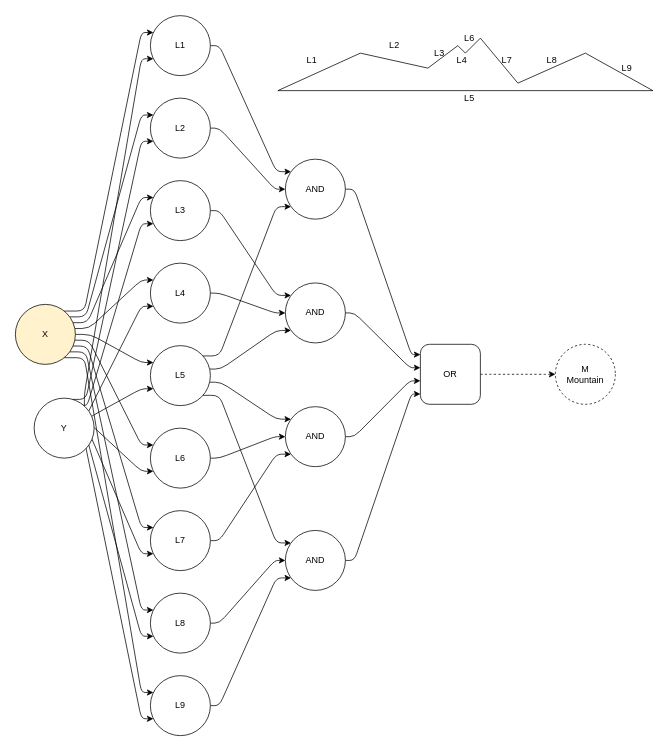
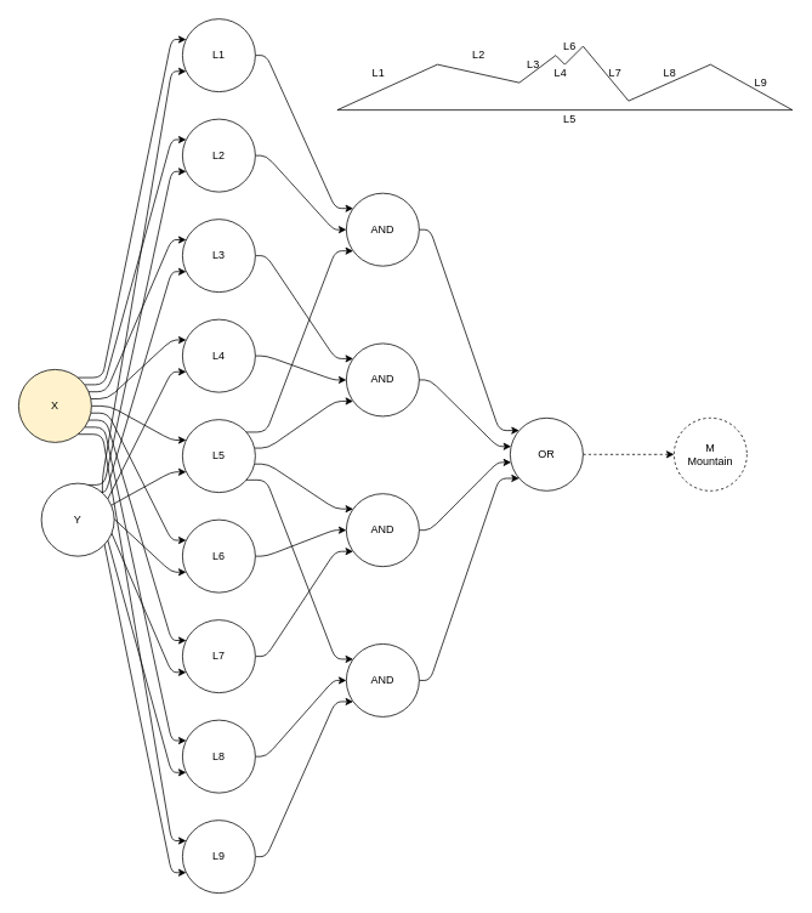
  <mxCell id="0" />
  <mxCell id="1" parent="0" />
  <mxCell id="2" style="edgeStyle=none;html=1;noEdgeStyle=1;orthogonal=1;" edge="1" parent="1" source="11" target="30"><mxGeometry relative="1" as="geometry"><Array as="points"><mxPoint x="120" y="445" /><mxPoint x="188" y="482.5" /></Array></mxGeometry></mxCell>
  <mxCell id="3" style="edgeStyle=none;html=1;noEdgeStyle=1;orthogonal=1;" edge="1" parent="1" source="11" target="23"><mxGeometry relative="1" as="geometry"><Array as="points"><mxPoint x="112" y="413.889" /><mxPoint x="188" y="42.5" /></Array></mxGeometry></mxCell>
  <mxCell id="4" style="edgeStyle=none;html=1;noEdgeStyle=1;orthogonal=1;" edge="1" parent="1" source="11" target="21"><mxGeometry relative="1" as="geometry"><Array as="points"><mxPoint x="114" y="421.667" /><mxPoint x="188" y="152.5" /></Array></mxGeometry></mxCell>
  <mxCell id="5" style="edgeStyle=none;html=1;noEdgeStyle=1;orthogonal=1;" edge="1" parent="1" source="11" target="19"><mxGeometry relative="1" as="geometry"><Array as="points"><mxPoint x="116" y="429.444" /><mxPoint x="188" y="262.5" /></Array></mxGeometry></mxCell>
  <mxCell id="6" style="edgeStyle=none;html=1;noEdgeStyle=1;orthogonal=1;" edge="1" parent="1" source="11" target="25"><mxGeometry relative="1" as="geometry"><Array as="points"><mxPoint x="118" y="437.222" /><mxPoint x="188" y="372.5" /></Array></mxGeometry></mxCell>
  <mxCell id="7" style="edgeStyle=none;html=1;noEdgeStyle=1;orthogonal=1;" edge="1" parent="1" source="11" target="15"><mxGeometry relative="1" as="geometry"><Array as="points"><mxPoint x="118" y="452.778" /><mxPoint x="188" y="592.5" /></Array></mxGeometry></mxCell>
  <mxCell id="8" style="edgeStyle=none;html=1;noEdgeStyle=1;orthogonal=1;" edge="1" parent="1" source="11" target="17"><mxGeometry relative="1" as="geometry"><Array as="points"><mxPoint x="116" y="460.556" /><mxPoint x="188" y="702.5" /></Array></mxGeometry></mxCell>
  <mxCell id="9" style="edgeStyle=none;html=1;noEdgeStyle=1;orthogonal=1;" edge="1" parent="1" source="11" target="13"><mxGeometry relative="1" as="geometry"><Array as="points"><mxPoint x="114" y="468.333" /><mxPoint x="188" y="812.5" /></Array></mxGeometry></mxCell>
  <mxCell id="10" style="edgeStyle=none;html=1;noEdgeStyle=1;orthogonal=1;" edge="1" parent="1" source="11" target="42"><mxGeometry relative="1" as="geometry"><Array as="points"><mxPoint x="112" y="476.111" /><mxPoint x="188" y="922.5" /></Array></mxGeometry></mxCell>
  <mxCell id="11" value="X" style="ellipse;whiteSpace=wrap;html=1;aspect=fixed;fillColor=#fff2cc;" vertex="1" parent="1"><mxGeometry y="405" width="80" height="80" as="geometry" x="20" /></mxCell>
  <mxCell id="12" style="edgeStyle=none;html=1;noEdgeStyle=1;orthogonal=1;" edge="1" parent="1" source="13" target="50"><mxGeometry relative="1" as="geometry"><Array as="points"><mxPoint x="292" y="830" /><mxPoint x="366" y="746.4" /></Array></mxGeometry></mxCell>
  <mxCell id="13" value="L8" style="ellipse;whiteSpace=wrap;html=1;aspect=fixed;" vertex="1" parent="1"><mxGeometry x="200" y="790" width="80" height="80" as="geometry" /></mxCell>
  <mxCell id="14" style="edgeStyle=none;html=1;noEdgeStyle=1;orthogonal=1;" edge="1" parent="1" source="15" target="46"><mxGeometry relative="1" as="geometry"><Array as="points"><mxPoint x="292" y="610" /><mxPoint x="366" y="581.4" /></Array></mxGeometry></mxCell>
  <mxCell id="15" value="L6" style="ellipse;whiteSpace=wrap;html=1;aspect=fixed;" vertex="1" parent="1"><mxGeometry x="200" y="570" width="80" height="80" as="geometry" /></mxCell>
  <mxCell id="16" style="edgeStyle=none;html=1;noEdgeStyle=1;orthogonal=1;" edge="1" parent="1" source="17" target="46"><mxGeometry relative="1" as="geometry"><Array as="points"><mxPoint x="292" y="720" /><mxPoint x="368" y="604.733" /></Array></mxGeometry></mxCell>
  <mxCell id="17" value="L7" style="ellipse;whiteSpace=wrap;html=1;aspect=fixed;" vertex="1" parent="1"><mxGeometry x="200" y="680" width="80" height="80" as="geometry" /></mxCell>
  <mxCell id="18" style="edgeStyle=none;html=1;noEdgeStyle=1;orthogonal=1;" edge="1" parent="1" source="19" target="48"><mxGeometry relative="1" as="geometry"><Array as="points"><mxPoint x="292" y="280" /><mxPoint x="368" y="393.067" /></Array></mxGeometry></mxCell>
  <mxCell id="19" value="L3" style="ellipse;whiteSpace=wrap;html=1;aspect=fixed;" vertex="1" parent="1"><mxGeometry x="200" y="240" width="80" height="80" as="geometry" /></mxCell>
  <mxCell id="20" style="edgeStyle=none;html=1;noEdgeStyle=1;orthogonal=1;" edge="1" parent="1" source="21" target="44"><mxGeometry relative="1" as="geometry"><Array as="points"><mxPoint x="292" y="170" /><mxPoint x="366" y="251.4" /></Array></mxGeometry></mxCell>
  <mxCell id="21" value="L2" style="ellipse;whiteSpace=wrap;html=1;aspect=fixed;" vertex="1" parent="1"><mxGeometry x="200" y="130" width="80" height="80" as="geometry" /></mxCell>
  <mxCell id="22" style="edgeStyle=none;html=1;noEdgeStyle=1;orthogonal=1;" edge="1" parent="1" source="23" target="44"><mxGeometry relative="1" as="geometry"><Array as="points"><mxPoint x="292" y="60" /><mxPoint x="368" y="228.067" /></Array></mxGeometry></mxCell>
  <mxCell id="23" value="L1" style="ellipse;whiteSpace=wrap;html=1;aspect=fixed;" vertex="1" parent="1"><mxGeometry x="200" width="80" height="80" as="geometry" y="20" /></mxCell>
  <mxCell id="24" style="edgeStyle=none;html=1;noEdgeStyle=1;orthogonal=1;" edge="1" parent="1" source="25" target="48"><mxGeometry relative="1" as="geometry"><Array as="points"><mxPoint x="292" y="390" /><mxPoint x="366" y="416.4" /></Array></mxGeometry></mxCell>
  <mxCell id="25" value="L4" style="ellipse;whiteSpace=wrap;html=1;aspect=fixed;" vertex="1" parent="1"><mxGeometry x="200" y="350" width="80" height="80" as="geometry" /></mxCell>
  <mxCell id="26" style="edgeStyle=none;html=1;noEdgeStyle=1;orthogonal=1;" edge="1" parent="1" source="30" target="44"><mxGeometry relative="1" as="geometry"><Array as="points"><mxPoint x="292" y="473.75" /><mxPoint x="368" y="274.733" /></Array></mxGeometry></mxCell>
  <mxCell id="27" style="edgeStyle=none;html=1;noEdgeStyle=1;orthogonal=1;" edge="1" parent="1" source="30" target="48"><mxGeometry relative="1" as="geometry"><Array as="points"><mxPoint x="294" y="491.25" /><mxPoint x="368" y="439.733" /></Array></mxGeometry></mxCell>
  <mxCell id="28" style="edgeStyle=none;html=1;noEdgeStyle=1;orthogonal=1;" edge="1" parent="1" source="30" target="46"><mxGeometry relative="1" as="geometry"><Array as="points"><mxPoint x="294" y="508.75" /><mxPoint x="368" y="558.067" /></Array></mxGeometry></mxCell>
  <mxCell id="29" style="edgeStyle=none;html=1;noEdgeStyle=1;orthogonal=1;" edge="1" parent="1" source="30" target="50"><mxGeometry relative="1" as="geometry"><Array as="points"><mxPoint x="292" y="526.25" /><mxPoint x="368" y="723.067" /></Array></mxGeometry></mxCell>
  <mxCell id="30" value="L5" style="ellipse;whiteSpace=wrap;html=1;aspect=fixed;" vertex="1" parent="1"><mxGeometry x="200" y="460" width="80" height="80" as="geometry" /></mxCell>
  <mxCell id="31" style="edgeStyle=none;html=1;noEdgeStyle=1;orthogonal=1;" edge="1" parent="1" source="40" target="30"><mxGeometry relative="1" as="geometry"><Array as="points"><mxPoint x="120" y="555" /><mxPoint x="188" y="517.5" /></Array></mxGeometry></mxCell>
  <mxCell id="32" style="edgeStyle=none;html=1;noEdgeStyle=1;orthogonal=1;" edge="1" parent="1" source="40" target="23"><mxGeometry relative="1" as="geometry"><Array as="points"><mxPoint x="112" y="523.889" /><mxPoint x="188" y="77.5" /></Array></mxGeometry></mxCell>
  <mxCell id="33" style="edgeStyle=none;html=1;noEdgeStyle=1;orthogonal=1;" edge="1" parent="1" source="40" target="21"><mxGeometry relative="1" as="geometry"><Array as="points"><mxPoint x="114" y="531.667" /><mxPoint x="188" y="187.5" /></Array></mxGeometry></mxCell>
  <mxCell id="34" style="edgeStyle=none;html=1;noEdgeStyle=1;orthogonal=1;" edge="1" parent="1" source="40" target="19"><mxGeometry relative="1" as="geometry"><Array as="points"><mxPoint x="116" y="539.444" /><mxPoint x="188" y="297.5" /></Array></mxGeometry></mxCell>
  <mxCell id="35" style="edgeStyle=none;html=1;noEdgeStyle=1;orthogonal=1;" edge="1" parent="1" source="40" target="25"><mxGeometry relative="1" as="geometry"><Array as="points"><mxPoint x="118" y="547.222" /><mxPoint x="188" y="407.5" /></Array></mxGeometry></mxCell>
  <mxCell id="36" style="edgeStyle=none;html=1;noEdgeStyle=1;orthogonal=1;" edge="1" parent="1" source="40" target="15"><mxGeometry relative="1" as="geometry"><Array as="points"><mxPoint x="118" y="562.778" /><mxPoint x="188" y="627.5" /></Array></mxGeometry></mxCell>
  <mxCell id="37" style="edgeStyle=none;html=1;noEdgeStyle=1;orthogonal=1;" edge="1" parent="1" source="40" target="17"><mxGeometry relative="1" as="geometry"><Array as="points"><mxPoint x="116" y="570.556" /><mxPoint x="188" y="737.5" /></Array></mxGeometry></mxCell>
  <mxCell id="38" style="edgeStyle=none;html=1;noEdgeStyle=1;orthogonal=1;" edge="1" parent="1" source="40" target="13"><mxGeometry relative="1" as="geometry"><Array as="points"><mxPoint x="114" y="578.333" /><mxPoint x="188" y="847.5" /></Array></mxGeometry></mxCell>
  <mxCell id="39" style="edgeStyle=none;html=1;noEdgeStyle=1;orthogonal=1;" edge="1" parent="1" source="40" target="42"><mxGeometry relative="1" as="geometry"><Array as="points"><mxPoint x="112" y="586.111" /><mxPoint x="188" y="957.5" /></Array></mxGeometry></mxCell>
  <mxCell id="40" value="Y" style="ellipse;whiteSpace=wrap;html=1;aspect=fixed;" vertex="1" parent="1"><mxGeometry x="45" y="530" width="80" height="80" as="geometry" /></mxCell>
  <mxCell id="41" style="edgeStyle=none;html=1;noEdgeStyle=1;orthogonal=1;" edge="1" parent="1" source="42" target="50"><mxGeometry relative="1" as="geometry"><Array as="points"><mxPoint x="292" y="940" /><mxPoint x="368" y="769.733" /></Array></mxGeometry></mxCell>
  <mxCell id="42" value="L9" style="ellipse;whiteSpace=wrap;html=1;aspect=fixed;" vertex="1" parent="1"><mxGeometry x="200" y="900" width="80" height="80" as="geometry" /></mxCell>
  <mxCell id="43" style="edgeStyle=none;html=1;noEdgeStyle=1;orthogonal=1;" edge="1" parent="1" source="44" target="52"><mxGeometry relative="1" as="geometry"><Array as="points"><mxPoint x="472" y="251.4" /><mxPoint x="548" y="471.99" /></Array></mxGeometry></mxCell>
  <mxCell id="44" value="AND" style="ellipse;whiteSpace=wrap;html=1;aspect=fixed;" vertex="1" parent="1"><mxGeometry x="380" y="211.4" width="80" height="80" as="geometry" /></mxCell>
  <mxCell id="45" style="edgeStyle=none;html=1;noEdgeStyle=1;orthogonal=1;" edge="1" parent="1" source="46" target="52"><mxGeometry relative="1" as="geometry"><Array as="points"><mxPoint x="472" y="581.4" /><mxPoint x="546" y="506.99" /></Array></mxGeometry></mxCell>
  <mxCell id="46" value="AND" style="ellipse;whiteSpace=wrap;html=1;aspect=fixed;" vertex="1" parent="1"><mxGeometry x="380" y="541.4" width="80" height="80" as="geometry" /></mxCell>
  <mxCell id="47" style="edgeStyle=none;html=1;noEdgeStyle=1;orthogonal=1;" edge="1" parent="1" source="48" target="52"><mxGeometry relative="1" as="geometry"><Array as="points"><mxPoint x="472" y="416.4" /><mxPoint x="546" y="489.49" /></Array></mxGeometry></mxCell>
  <mxCell id="48" value="AND" style="ellipse;whiteSpace=wrap;html=1;aspect=fixed;" vertex="1" parent="1"><mxGeometry x="380" y="376.4" width="80" height="80" as="geometry" /></mxCell>
  <mxCell id="49" style="edgeStyle=none;html=1;noEdgeStyle=1;orthogonal=1;" edge="1" parent="1" source="50" target="52"><mxGeometry relative="1" as="geometry"><Array as="points"><mxPoint x="472" y="746.4" /><mxPoint x="548" y="524.49" /></Array></mxGeometry></mxCell>
  <mxCell id="50" value="AND" style="ellipse;whiteSpace=wrap;html=1;aspect=fixed;" vertex="1" parent="1"><mxGeometry x="380" y="706.4" width="80" height="80" as="geometry" /></mxCell>
  <mxCell id="51" style="edgeStyle=none;html=1;noEdgeStyle=1;orthogonal=1;dashed=1;" edge="1" parent="1" source="52" target="53"><mxGeometry relative="1" as="geometry"><Array as="points"><mxPoint x="652" y="498.24" /><mxPoint x="728" y="498.24" /></Array></mxGeometry></mxCell>
- <mxCell id="52" value="OR" style="whiteSpace=wrap;html=1;aspect=fixed;rounded=1;" vertex="1" parent="1"><mxGeometry x="560" y="458.24" width="80" height="80" as="geometry" /></mxCell>
+ <mxCell id="52" value="OR" style="ellipse;whiteSpace=wrap;html=1;aspect=fixed;" vertex="1" parent="1"><mxGeometry x="560" y="458.24" width="80" height="80" as="geometry" /></mxCell>
  <mxCell id="53" value="M&lt;br&gt;Mountain" style="ellipse;whiteSpace=wrap;html=1;aspect=fixed;dashed=1;" vertex="1" parent="1"><mxGeometry x="740" y="458.24" width="80" height="80" as="geometry" /></mxCell>
  <mxCell id="54" value="" style="endArrow=none;html=1;" edge="1" parent="1"><mxGeometry x="350" y="20" width="50" height="50" as="geometry"><mxPoint x="370" y="120" as="sourcePoint" /><mxPoint x="480" y="70" as="targetPoint" /></mxGeometry></mxCell>
  <mxCell id="55" value="" style="endArrow=none;html=1;" edge="1" parent="1"><mxGeometry x="350" y="20" width="50" height="50" as="geometry"><mxPoint x="570" y="90" as="sourcePoint" /><mxPoint x="480" y="70" as="targetPoint" /></mxGeometry></mxCell>
  <mxCell id="56" value="" style="endArrow=none;html=1;" edge="1" parent="1"><mxGeometry x="350" y="20" width="50" height="50" as="geometry"><mxPoint x="570" y="90" as="sourcePoint" /><mxPoint x="610" y="60" as="targetPoint" /></mxGeometry></mxCell>
  <mxCell id="57" value="" style="endArrow=none;html=1;" edge="1" parent="1"><mxGeometry x="350" y="20" width="50" height="50" as="geometry"><mxPoint x="620" y="70" as="sourcePoint" /><mxPoint x="610" y="60" as="targetPoint" /></mxGeometry></mxCell>
  <mxCell id="58" value="" style="endArrow=none;html=1;" edge="1" parent="1"><mxGeometry x="350" y="20" width="50" height="50" as="geometry"><mxPoint x="620" y="70" as="sourcePoint" /><mxPoint x="640" y="50" as="targetPoint" /></mxGeometry></mxCell>
  <mxCell id="59" value="" style="endArrow=none;html=1;" edge="1" parent="1"><mxGeometry x="350" y="20" width="50" height="50" as="geometry"><mxPoint x="690" y="110" as="sourcePoint" /><mxPoint x="640" y="50" as="targetPoint" /></mxGeometry></mxCell>
  <mxCell id="60" value="" style="endArrow=none;html=1;" edge="1" parent="1"><mxGeometry x="350" y="20" width="50" height="50" as="geometry"><mxPoint x="690" y="110" as="sourcePoint" /><mxPoint x="780" y="70" as="targetPoint" /></mxGeometry></mxCell>
  <mxCell id="61" value="" style="endArrow=none;html=1;" edge="1" parent="1"><mxGeometry x="350" y="20" width="50" height="50" as="geometry"><mxPoint x="870" y="120" as="sourcePoint" /><mxPoint x="780" y="70" as="targetPoint" /></mxGeometry></mxCell>
  <mxCell id="62" value="" style="endArrow=none;html=1;" edge="1" parent="1"><mxGeometry x="350" y="20" width="50" height="50" as="geometry"><mxPoint x="370" y="120" as="sourcePoint" /><mxPoint x="870" y="120" as="targetPoint" /></mxGeometry></mxCell>
  <mxCell id="63" value="L5" style="text;html=1;align=center;verticalAlign=middle;resizable=0;points=[];autosize=1;strokeColor=none;" vertex="1" parent="1"><mxGeometry x="610" y="120" width="30" height="20" as="geometry" /></mxCell>
  <mxCell id="64" value="L1" style="text;html=1;align=center;verticalAlign=middle;resizable=0;points=[];autosize=1;strokeColor=none;" vertex="1" parent="1"><mxGeometry x="400" y="70" width="30" height="20" as="geometry" /></mxCell>
  <mxCell id="65" value="L2" style="text;html=1;align=center;verticalAlign=middle;resizable=0;points=[];autosize=1;strokeColor=none;" vertex="1" parent="1"><mxGeometry x="510" y="50" width="30" height="20" as="geometry" /></mxCell>
  <mxCell id="66" value="L3" style="text;html=1;align=center;verticalAlign=middle;resizable=0;points=[];autosize=1;strokeColor=none;" vertex="1" parent="1"><mxGeometry x="570" y="60" width="30" height="20" as="geometry" /></mxCell>
  <mxCell id="67" value="L4" style="text;html=1;align=center;verticalAlign=middle;resizable=0;points=[];autosize=1;strokeColor=none;" vertex="1" parent="1"><mxGeometry x="600" y="70" width="30" height="20" as="geometry" /></mxCell>
  <mxCell id="68" value="L6" style="text;html=1;align=center;verticalAlign=middle;resizable=0;points=[];autosize=1;strokeColor=none;" vertex="1" parent="1"><mxGeometry x="610" y="40" width="30" height="20" as="geometry" /></mxCell>
  <mxCell id="69" value="L7" style="text;html=1;align=center;verticalAlign=middle;resizable=0;points=[];autosize=1;strokeColor=none;" vertex="1" parent="1"><mxGeometry x="660" y="70" width="30" height="20" as="geometry" /></mxCell>
  <mxCell id="70" value="L8" style="text;html=1;align=center;verticalAlign=middle;resizable=0;points=[];autosize=1;strokeColor=none;" vertex="1" parent="1"><mxGeometry x="720" y="70" width="30" height="20" as="geometry" /></mxCell>
  <mxCell id="71" value="L9" style="text;html=1;align=center;verticalAlign=middle;resizable=0;points=[];autosize=1;strokeColor=none;" vertex="1" parent="1"><mxGeometry x="820" y="80" width="30" height="20" as="geometry" /></mxCell>
